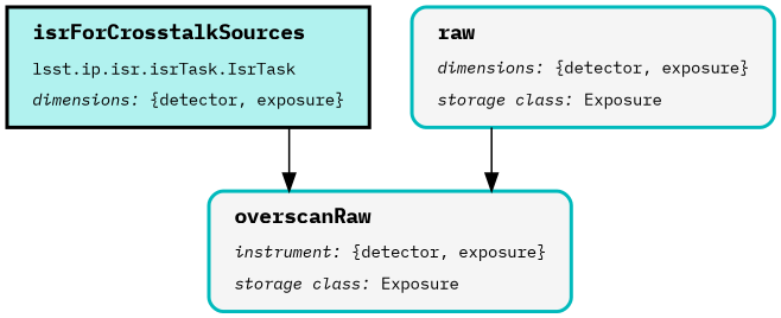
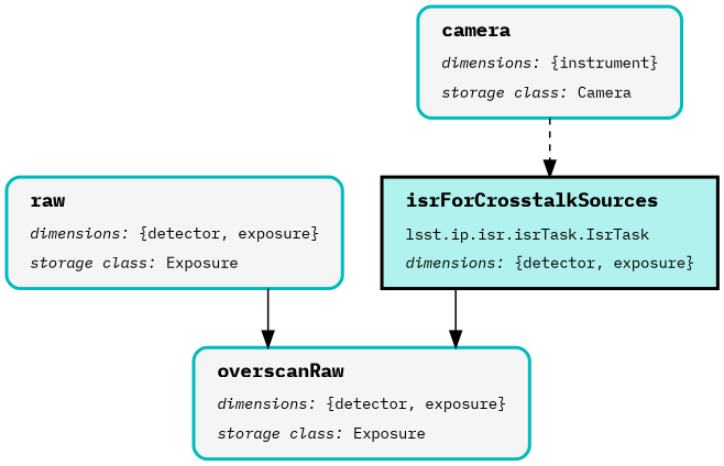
  digraph {
    fontname="IBM Plex Mono"
    nodesep=0.5
    ranksep=0.75
    splines=ortho
    node [color="#00BABC" fillcolor="#F5F5F5" fontname="IBM Plex Mono" fontsize=14 margin="0.2,0.1" penwidth=3 shape=box style="rounded,filled,bold"]
    edge [arrowsize=1.5 color=black fontname="IBM Plex Mono" penwidth=1.5]
    n1 [color=black fillcolor="#B1F2EF" label=<<TABLE BORDER="0" CELLPADDING="5"><TR><TD ALIGN="LEFT"><B><FONT POINT-SIZE="18">isrForCrosstalkSources</FONT></B></TD></TR><TR><TD ALIGN="LEFT">lsst.ip.isr.isrTask.IsrTask</TD></TR><TR><TD ALIGN="LEFT"><I>dimensions:</I>&nbsp;{detector, exposure}</TD></TR></TABLE>> style=filled]
-   n2 [label=<<TABLE BORDER="0" CELLPADDING="5"><TR><TD ALIGN="LEFT"><B><FONT POINT-SIZE="18">overscanRaw</FONT></B></TD></TR><TR><TD ALIGN="LEFT"><I>instrument:</I>&nbsp;{detector, exposure}</TD></TR><TR><TD ALIGN="LEFT"><I>storage class:</I>&nbsp;Exposure</TD></TR></TABLE>>]
+   n2 [label=<<TABLE BORDER="0" CELLPADDING="5"><TR><TD ALIGN="LEFT"><B><FONT POINT-SIZE="18">overscanRaw</FONT></B></TD></TR><TR><TD ALIGN="LEFT"><I>dimensions:</I>&nbsp;{detector, exposure}</TD></TR><TR><TD ALIGN="LEFT"><I>storage class:</I>&nbsp;Exposure</TD></TR></TABLE>>]
+   n3 [label=<<TABLE BORDER="0" CELLPADDING="5"><TR><TD ALIGN="LEFT"><B><FONT POINT-SIZE="18">camera</FONT></B></TD></TR><TR><TD ALIGN="LEFT"><I>dimensions:</I>&nbsp;{instrument}</TD></TR><TR><TD ALIGN="LEFT"><I>storage class:</I>&nbsp;Camera</TD></TR></TABLE>>]
    n4 [label=<<TABLE BORDER="0" CELLPADDING="5"><TR><TD ALIGN="LEFT"><B><FONT POINT-SIZE="18">raw</FONT></B></TD></TR><TR><TD ALIGN="LEFT"><I>dimensions:</I>&nbsp;{detector, exposure}</TD></TR><TR><TD ALIGN="LEFT"><I>storage class:</I>&nbsp;Exposure</TD></TR></TABLE>>]
    n1 -> n2
+   n3 -> n1 [style=dashed]
    n4 -> n2
  }
